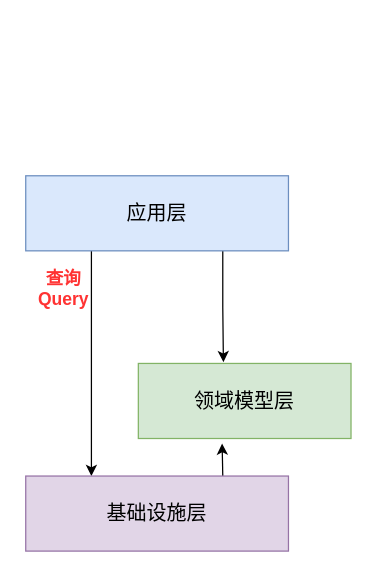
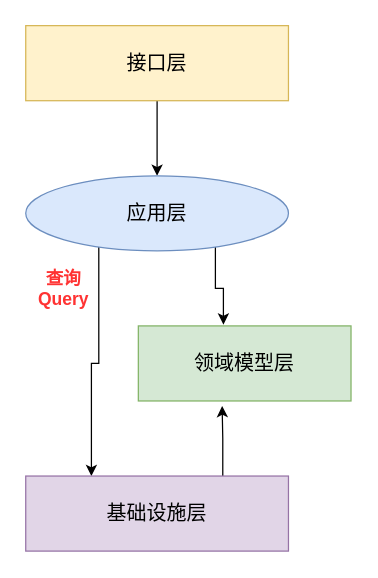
  <mxCell id="0" />
  <mxCell id="1" parent="0" />
+ <mxCell id="2" style="edgeStyle=orthogonalEdgeStyle;rounded=0;orthogonalLoop=1;jettySize=auto;html=1;exitX=0.5;exitY=1;exitDx=0;exitDy=0;entryX=0.5;entryY=0;entryDx=0;entryDy=0;fontSize=16;" parent="1" source="3" target="6" edge="1"><mxGeometry relative="1" as="geometry" /></mxCell>
+ <mxCell id="3" value="接口层" style="rounded=0;whiteSpace=wrap;html=1;fontSize=16;fillColor=#fff2cc;strokeColor=#d6b656;" parent="1" vertex="1"><mxGeometry x="20" y="20" width="210" height="60" as="geometry" /></mxCell>
  <mxCell id="4" style="edgeStyle=orthogonalEdgeStyle;rounded=0;orthogonalLoop=1;jettySize=auto;html=1;exitX=0.25;exitY=1;exitDx=0;exitDy=0;entryX=0.25;entryY=0;entryDx=0;entryDy=0;" parent="1" source="6" target="8" edge="1"><mxGeometry relative="1" as="geometry" /></mxCell>
  <mxCell id="5" style="edgeStyle=orthogonalEdgeStyle;rounded=0;orthogonalLoop=1;jettySize=auto;html=1;exitX=0.75;exitY=1;exitDx=0;exitDy=0;entryX=0.4;entryY=-0.017;entryDx=0;entryDy=0;entryPerimeter=0;" parent="1" source="6" target="9" edge="1"><mxGeometry relative="1" as="geometry" /></mxCell>
- <mxCell id="6" value="应用层" style="rounded=0;whiteSpace=wrap;html=1;fontSize=16;fillColor=#dae8fc;strokeColor=#6c8ebf;" parent="1" vertex="1"><mxGeometry x="20" y="140" width="210" height="60" as="geometry" /></mxCell>
+ <mxCell id="6" value="应用层" style="ellipse;whiteSpace=wrap;html=1;fontSize=16;fillColor=#dae8fc;strokeColor=#6c8ebf;" parent="1" vertex="1"><mxGeometry x="20" y="140" width="210" height="60" as="geometry" /></mxCell>
  <mxCell id="7" style="edgeStyle=orthogonalEdgeStyle;rounded=0;orthogonalLoop=1;jettySize=auto;html=1;exitX=0.75;exitY=0;exitDx=0;exitDy=0;entryX=0.394;entryY=1.067;entryDx=0;entryDy=0;entryPerimeter=0;" parent="1" source="8" target="9" edge="1"><mxGeometry relative="1" as="geometry" /></mxCell>
  <mxCell id="8" value="基础设施层" style="rounded=0;whiteSpace=wrap;html=1;fontSize=16;fillColor=#e1d5e7;strokeColor=#9673a6;" parent="1" vertex="1"><mxGeometry x="20" y="380" width="210" height="60" as="geometry" /></mxCell>
- <mxCell id="9" value="领域模型层" style="rounded=0;whiteSpace=wrap;html=1;fontSize=16;fillColor=#d5e8d4;strokeColor=#82b366;" parent="1" vertex="1"><mxGeometry x="110" y="290" width="170" height="60" as="geometry" /></mxCell>
+ <mxCell id="9" value="领域模型层" style="rounded=0;whiteSpace=wrap;html=1;fontSize=16;fillColor=#d5e8d4;strokeColor=#82b366;" parent="1" vertex="1"><mxGeometry x="110" y="260" width="170" height="60" as="geometry" /></mxCell>
  <mxCell id="10" value="&lt;b style=&quot;font-size: 14px&quot;&gt;&lt;font style=&quot;font-size: 14px&quot; color=&quot;#ff3333&quot;&gt;查询&lt;br&gt;Query&lt;br&gt;&lt;/font&gt;&lt;/b&gt;" style="text;html=1;align=center;verticalAlign=middle;resizable=0;points=[];autosize=1;fontSize=14;" parent="1" vertex="1"><mxGeometry x="20" y="210" width="60" height="40" as="geometry" /></mxCell>
